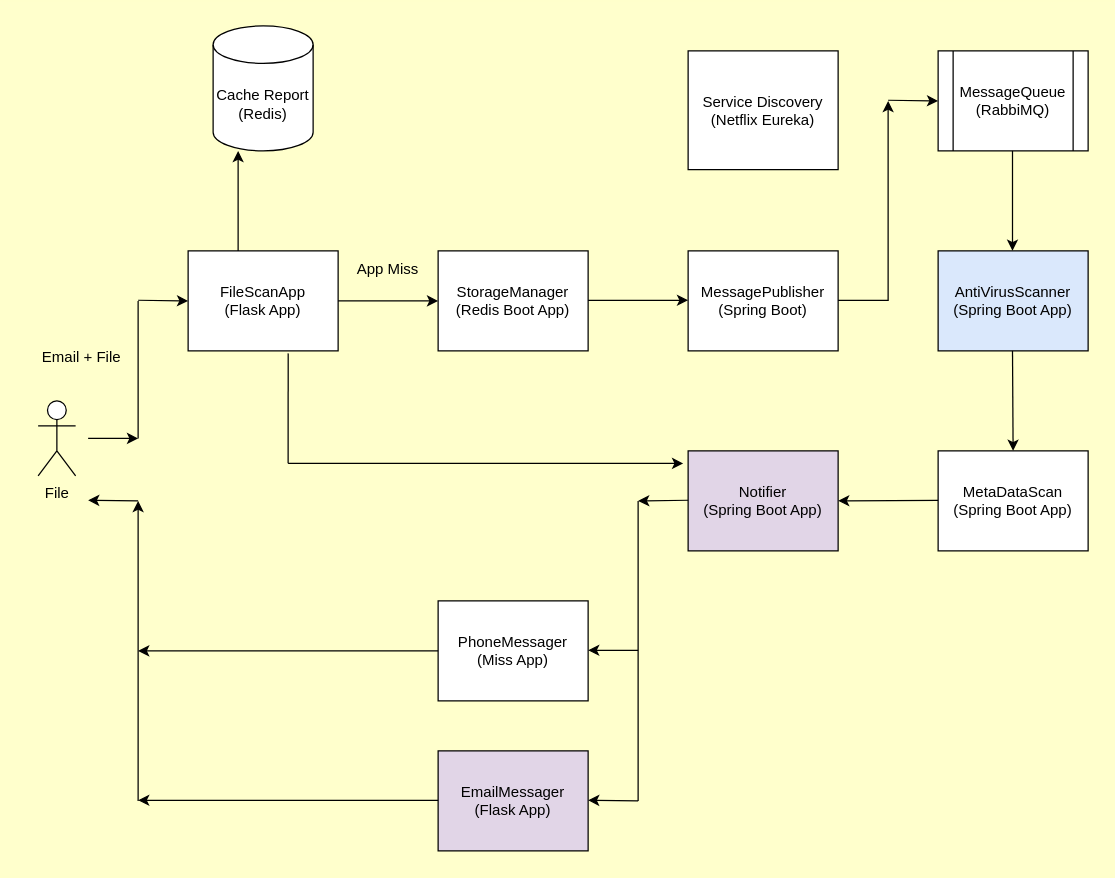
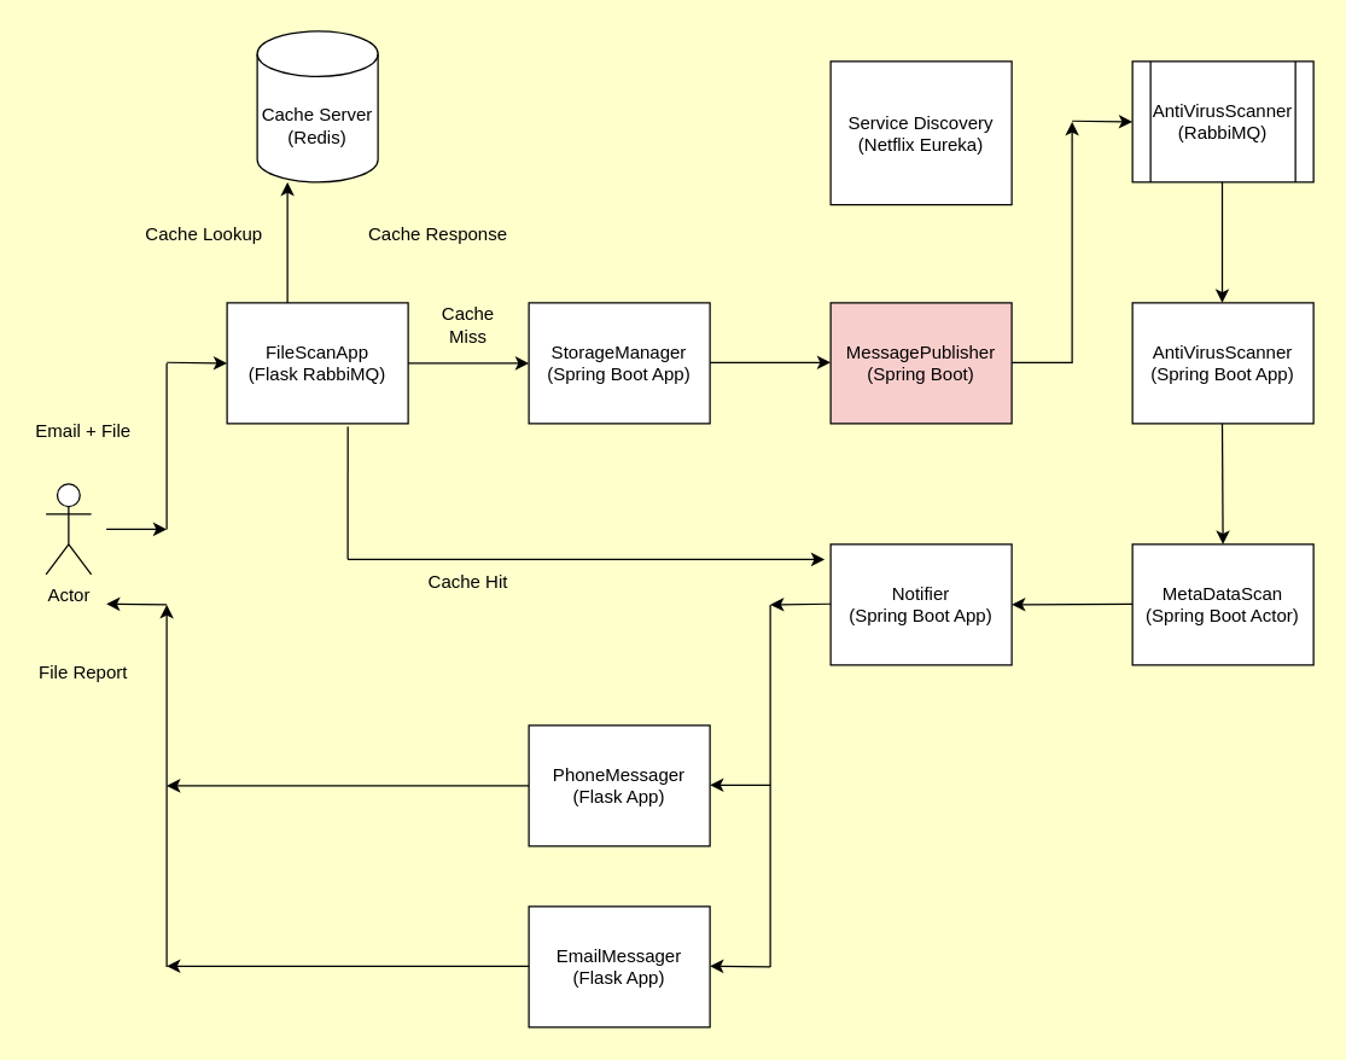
  <mxCell id="0" />
  <mxCell id="1" parent="0" />
- <mxCell id="2" value="FileScanApp&lt;br&gt;(Flask App)" style="rounded=0;whiteSpace=wrap;html=1;" vertex="1" parent="1"><mxGeometry x="150" y="200" width="120" height="80" as="geometry" /></mxCell>
- <mxCell id="3" value="Cache Report&lt;br&gt;(Redis)" style="shape=cylinder3;whiteSpace=wrap;html=1;boundedLbl=1;backgroundOutline=1;size=15;" vertex="1" parent="1"><mxGeometry x="170" y="20" width="80" height="100" as="geometry" /></mxCell>
- <mxCell id="4" value="Notifier&lt;br&gt;(Spring Boot App)" style="rounded=0;whiteSpace=wrap;html=1;fillColor=#e1d5e7;" vertex="1" parent="1"><mxGeometry x="550" y="360" width="120" height="80" as="geometry" /></mxCell>
- <mxCell id="5" value="StorageManager&lt;br&gt;(Redis Boot App)" style="rounded=0;whiteSpace=wrap;html=1;" vertex="1" parent="1"><mxGeometry x="350" y="200" width="120" height="80" as="geometry" /></mxCell>
- <mxCell id="6" value="MessagePublisher&lt;br&gt;(Spring Boot)" style="rounded=0;whiteSpace=wrap;html=1;" vertex="1" parent="1"><mxGeometry x="550" y="200" width="120" height="80" as="geometry" /></mxCell>
- <mxCell id="7" value="AntiVirusScanner&lt;br&gt;(Spring Boot App)" style="rounded=0;whiteSpace=wrap;html=1;fillColor=#dae8fc;" vertex="1" parent="1"><mxGeometry x="750" y="200" width="120" height="80" as="geometry" /></mxCell>
- <mxCell id="8" value="MetaDataScan&lt;br&gt;(Spring Boot App)" style="rounded=0;whiteSpace=wrap;html=1;" vertex="1" parent="1"><mxGeometry x="750" y="360" width="120" height="80" as="geometry" /></mxCell>
+ <mxCell id="2" value="FileScanApp&lt;br&gt;(Flask RabbiMQ)" style="rounded=0;whiteSpace=wrap;html=1;" vertex="1" parent="1"><mxGeometry x="150" y="200" width="120" height="80" as="geometry" /></mxCell>
+ <mxCell id="3" value="Cache Server&lt;br&gt;(Redis)" style="shape=cylinder3;whiteSpace=wrap;html=1;boundedLbl=1;backgroundOutline=1;size=15;" vertex="1" parent="1"><mxGeometry x="170" y="20" width="80" height="100" as="geometry" /></mxCell>
+ <mxCell id="4" value="Notifier&lt;br&gt;(Spring Boot App)" style="rounded=0;whiteSpace=wrap;html=1;" vertex="1" parent="1"><mxGeometry x="550" y="360" width="120" height="80" as="geometry" /></mxCell>
+ <mxCell id="5" value="StorageManager&lt;br&gt;(Spring Boot App)" style="rounded=0;whiteSpace=wrap;html=1;" vertex="1" parent="1"><mxGeometry x="350" y="200" width="120" height="80" as="geometry" /></mxCell>
+ <mxCell id="6" value="MessagePublisher&lt;br&gt;(Spring Boot)" style="rounded=0;whiteSpace=wrap;html=1;fillColor=#f8cecc;" vertex="1" parent="1"><mxGeometry x="550" y="200" width="120" height="80" as="geometry" /></mxCell>
+ <mxCell id="7" value="AntiVirusScanner&lt;br&gt;(Spring Boot App)" style="rounded=0;whiteSpace=wrap;html=1;" vertex="1" parent="1"><mxGeometry x="750" y="200" width="120" height="80" as="geometry" /></mxCell>
+ <mxCell id="8" value="MetaDataScan&lt;br&gt;(Spring Boot Actor)" style="rounded=0;whiteSpace=wrap;html=1;" vertex="1" parent="1"><mxGeometry x="750" y="360" width="120" height="80" as="geometry" /></mxCell>
  <mxCell id="9" value="Service Discovery&lt;br&gt;(Netflix Eureka)" style="rounded=0;whiteSpace=wrap;html=1;" vertex="1" parent="1"><mxGeometry x="550" y="40" width="120" height="95" as="geometry" /></mxCell>
- <mxCell id="10" value="PhoneMessager&lt;br&gt;(Miss App)" style="rounded=0;whiteSpace=wrap;html=1;" vertex="1" parent="1"><mxGeometry x="350" y="480" width="120" height="80" as="geometry" /></mxCell>
- <mxCell id="11" value="EmailMessager&lt;br&gt;(Flask App)" style="rounded=0;whiteSpace=wrap;html=1;fillColor=#e1d5e7;" vertex="1" parent="1"><mxGeometry x="350" y="600" width="120" height="80" as="geometry" /></mxCell>
+ <mxCell id="10" value="PhoneMessager&lt;br&gt;(Flask App)" style="rounded=0;whiteSpace=wrap;html=1;" vertex="1" parent="1"><mxGeometry x="350" y="480" width="120" height="80" as="geometry" /></mxCell>
+ <mxCell id="11" value="EmailMessager&lt;br&gt;(Flask App)" style="rounded=0;whiteSpace=wrap;html=1;" vertex="1" parent="1"><mxGeometry x="350" y="600" width="120" height="80" as="geometry" /></mxCell>
  <mxCell id="12" value="" style="endArrow=classic;html=1;rounded=0;" edge="1" parent="1"><mxGeometry width="50" height="50" relative="1" as="geometry"><mxPoint x="190" y="200" as="sourcePoint" /><mxPoint x="190" y="120" as="targetPoint" /></mxGeometry></mxCell>
  <mxCell id="13" value="" style="endArrow=classic;html=1;rounded=0;entryX=0;entryY=0.5;entryDx=0;entryDy=0;" edge="1" parent="1" target="5"><mxGeometry width="50" height="50" relative="1" as="geometry"><mxPoint x="270" y="240" as="sourcePoint" /><mxPoint x="320" y="190" as="targetPoint" /></mxGeometry></mxCell>
  <mxCell id="14" value="" style="endArrow=classic;html=1;rounded=0;" edge="1" parent="1"><mxGeometry width="50" height="50" relative="1" as="geometry"><mxPoint x="470" y="239.5" as="sourcePoint" /><mxPoint x="550" y="239.5" as="targetPoint" /></mxGeometry></mxCell>
  <mxCell id="15" value="" style="endArrow=classic;html=1;rounded=0;" edge="1" parent="1"><mxGeometry width="50" height="50" relative="1" as="geometry"><mxPoint x="710" y="240" as="sourcePoint" /><mxPoint x="710" y="80" as="targetPoint" /></mxGeometry></mxCell>
  <mxCell id="16" value="" style="endArrow=classic;html=1;rounded=0;entryX=0.5;entryY=0;entryDx=0;entryDy=0;" edge="1" parent="1" target="8"><mxGeometry width="50" height="50" relative="1" as="geometry"><mxPoint x="809.5" y="280" as="sourcePoint" /><mxPoint x="809.5" y="330" as="targetPoint" /></mxGeometry></mxCell>
  <mxCell id="17" value="" style="endArrow=classic;html=1;rounded=0;" edge="1" parent="1"><mxGeometry width="50" height="50" relative="1" as="geometry"><mxPoint x="750" y="399.5" as="sourcePoint" /><mxPoint x="670" y="400" as="targetPoint" /></mxGeometry></mxCell>
- <mxCell id="18" value="File" style="shape=umlActor;verticalLabelPosition=bottom;verticalAlign=top;html=1;outlineConnect=0;" vertex="1" parent="1"><mxGeometry x="30" y="320" width="30" height="60" as="geometry" /></mxCell>
+ <mxCell id="18" value="Actor" style="shape=umlActor;verticalLabelPosition=bottom;verticalAlign=top;html=1;outlineConnect=0;" vertex="1" parent="1"><mxGeometry x="30" y="320" width="30" height="60" as="geometry" /></mxCell>
  <mxCell id="19" value="" style="endArrow=classic;html=1;rounded=0;" edge="1" parent="1"><mxGeometry width="50" height="50" relative="1" as="geometry"><mxPoint x="550" y="399.5" as="sourcePoint" /><mxPoint x="510" y="400" as="targetPoint" /></mxGeometry></mxCell>
  <mxCell id="20" value="" style="endArrow=none;html=1;rounded=0;" edge="1" parent="1"><mxGeometry width="50" height="50" relative="1" as="geometry"><mxPoint x="510" y="520" as="sourcePoint" /><mxPoint x="510" y="400" as="targetPoint" /></mxGeometry></mxCell>
  <mxCell id="21" value="" style="endArrow=classic;html=1;rounded=0;" edge="1" parent="1"><mxGeometry width="50" height="50" relative="1" as="geometry"><mxPoint x="510" y="519.5" as="sourcePoint" /><mxPoint x="470" y="519.5" as="targetPoint" /></mxGeometry></mxCell>
  <mxCell id="22" value="" style="endArrow=none;html=1;rounded=0;" edge="1" parent="1"><mxGeometry width="50" height="50" relative="1" as="geometry"><mxPoint x="510" y="640" as="sourcePoint" /><mxPoint x="510" y="520" as="targetPoint" /></mxGeometry></mxCell>
  <mxCell id="23" value="" style="endArrow=classic;html=1;rounded=0;" edge="1" parent="1"><mxGeometry width="50" height="50" relative="1" as="geometry"><mxPoint x="510" y="640" as="sourcePoint" /><mxPoint x="470" y="639.5" as="targetPoint" /></mxGeometry></mxCell>
  <mxCell id="24" value="" style="endArrow=classic;html=1;rounded=0;" edge="1" parent="1"><mxGeometry width="50" height="50" relative="1" as="geometry"><mxPoint y="350" as="sourcePoint" x="70" /><mxPoint x="110" y="350" as="targetPoint" /></mxGeometry></mxCell>
  <mxCell id="25" value="" style="endArrow=none;html=1;rounded=0;" edge="1" parent="1"><mxGeometry width="50" height="50" relative="1" as="geometry"><mxPoint x="110" y="350" as="sourcePoint" /><mxPoint x="110" y="240" as="targetPoint" /></mxGeometry></mxCell>
  <mxCell id="26" value="" style="endArrow=classic;html=1;rounded=0;" edge="1" parent="1"><mxGeometry width="50" height="50" relative="1" as="geometry"><mxPoint x="110" y="239.5" as="sourcePoint" /><mxPoint x="150" y="240" as="targetPoint" /></mxGeometry></mxCell>
  <mxCell id="27" value="" style="endArrow=classic;html=1;rounded=0;" edge="1" parent="1"><mxGeometry width="50" height="50" relative="1" as="geometry"><mxPoint x="110" y="640" as="sourcePoint" /><mxPoint x="110" y="400" as="targetPoint" /></mxGeometry></mxCell>
  <mxCell id="28" value="" style="endArrow=classic;html=1;rounded=0;" edge="1" parent="1"><mxGeometry width="50" height="50" relative="1" as="geometry"><mxPoint x="110" y="400" as="sourcePoint" /><mxPoint y="399.5" as="targetPoint" x="70" /></mxGeometry></mxCell>
  <mxCell id="29" value="" style="endArrow=classic;html=1;rounded=0;exitX=0;exitY=0.5;exitDx=0;exitDy=0;" edge="1" parent="1" source="10"><mxGeometry width="50" height="50" relative="1" as="geometry"><mxPoint x="270" y="520" as="sourcePoint" /><mxPoint x="110" y="520" as="targetPoint" /></mxGeometry></mxCell>
  <mxCell id="30" value="" style="endArrow=classic;html=1;rounded=0;exitX=0;exitY=0.5;exitDx=0;exitDy=0;" edge="1" parent="1"><mxGeometry width="50" height="50" relative="1" as="geometry"><mxPoint x="350" y="639.5" as="sourcePoint" /><mxPoint x="110" y="639.5" as="targetPoint" /></mxGeometry></mxCell>
- <mxCell id="31" value="MessageQueue&lt;br&gt;(RabbiMQ)" style="shape=process;whiteSpace=wrap;html=1;backgroundOutline=1;" vertex="1" parent="1"><mxGeometry x="750" y="40" width="120" height="80" as="geometry" /></mxCell>
+ <mxCell id="31" value="AntiVirusScanner&lt;br&gt;(RabbiMQ)" style="shape=process;whiteSpace=wrap;html=1;backgroundOutline=1;" vertex="1" parent="1"><mxGeometry x="750" y="40" width="120" height="80" as="geometry" /></mxCell>
  <mxCell id="32" value="" style="endArrow=none;html=1;rounded=0;" edge="1" parent="1"><mxGeometry width="50" height="50" relative="1" as="geometry"><mxPoint x="670" y="239.5" as="sourcePoint" /><mxPoint x="710" y="239.5" as="targetPoint" /></mxGeometry></mxCell>
  <mxCell id="33" value="" style="endArrow=classic;html=1;rounded=0;" edge="1" parent="1"><mxGeometry width="50" height="50" relative="1" as="geometry"><mxPoint x="710" y="79.5" as="sourcePoint" /><mxPoint x="750" y="80" as="targetPoint" /></mxGeometry></mxCell>
  <mxCell id="34" value="" style="endArrow=classic;html=1;rounded=0;" edge="1" parent="1"><mxGeometry width="50" height="50" relative="1" as="geometry"><mxPoint x="809.5" y="120" as="sourcePoint" /><mxPoint x="809.5" y="200" as="targetPoint" /></mxGeometry></mxCell>
- <mxCell id="38" value="App Miss" style="text;html=1;strokeColor=none;fillColor=none;align=center;verticalAlign=middle;whiteSpace=wrap;rounded=0;" vertex="1" parent="1"><mxGeometry x="280" y="200" width="60" height="30" as="geometry" /></mxCell>
+ <mxCell id="35" value="Cache Hit" style="text;html=1;strokeColor=none;fillColor=none;align=center;verticalAlign=middle;whiteSpace=wrap;rounded=0;" vertex="1" parent="1"><mxGeometry x="280" y="370" width="60" height="30" as="geometry" /></mxCell>
+ <mxCell id="36" value="Cache Lookup" style="text;html=1;strokeColor=none;fillColor=none;align=center;verticalAlign=middle;whiteSpace=wrap;rounded=0;" vertex="1" parent="1"><mxGeometry x="90" y="140" width="90" height="30" as="geometry" /></mxCell>
+ <mxCell id="37" value="Cache Response" style="text;html=1;strokeColor=none;fillColor=none;align=center;verticalAlign=middle;whiteSpace=wrap;rounded=0;" vertex="1" parent="1"><mxGeometry x="240" y="140" width="100" height="30" as="geometry" /></mxCell>
+ <mxCell id="38" value="Cache Miss" style="text;html=1;strokeColor=none;fillColor=none;align=center;verticalAlign=middle;whiteSpace=wrap;rounded=0;" vertex="1" parent="1"><mxGeometry x="280" y="200" width="60" height="30" as="geometry" /></mxCell>
  <mxCell id="39" value="" style="endArrow=classic;html=1;rounded=0;entryX=-0.033;entryY=0.125;entryDx=0;entryDy=0;entryPerimeter=0;" edge="1" parent="1" target="4"><mxGeometry width="50" height="50" relative="1" as="geometry"><mxPoint x="230" y="370" as="sourcePoint" /><mxPoint x="340" y="370" as="targetPoint" /></mxGeometry></mxCell>
  <mxCell id="40" value="" style="endArrow=none;html=1;rounded=0;entryX=0.667;entryY=1.025;entryDx=0;entryDy=0;entryPerimeter=0;" edge="1" parent="1" target="2"><mxGeometry width="50" height="50" relative="1" as="geometry"><mxPoint x="230" y="370" as="sourcePoint" /><mxPoint x="280" y="320" as="targetPoint" /></mxGeometry></mxCell>
- <mxCell id="41" value="Email + File" style="text;html=1;strokeColor=none;fillColor=none;align=center;verticalAlign=middle;whiteSpace=wrap;rounded=0;" vertex="1" parent="1"><mxGeometry x="30" y="270" width="70" height="30" as="geometry" /></mxCell>
+ <mxCell id="41" value="Email + File" style="text;html=1;strokeColor=none;fillColor=none;align=center;verticalAlign=middle;whiteSpace=wrap;rounded=0;" vertex="1" parent="1"><mxGeometry x="20" y="270" width="70" height="30" as="geometry" /></mxCell>
+ <mxCell id="42" value="File Report" style="text;html=1;strokeColor=none;fillColor=none;align=center;verticalAlign=middle;whiteSpace=wrap;rounded=0;" vertex="1" parent="1"><mxGeometry x="20" y="430" width="70" height="30" as="geometry" /></mxCell>
